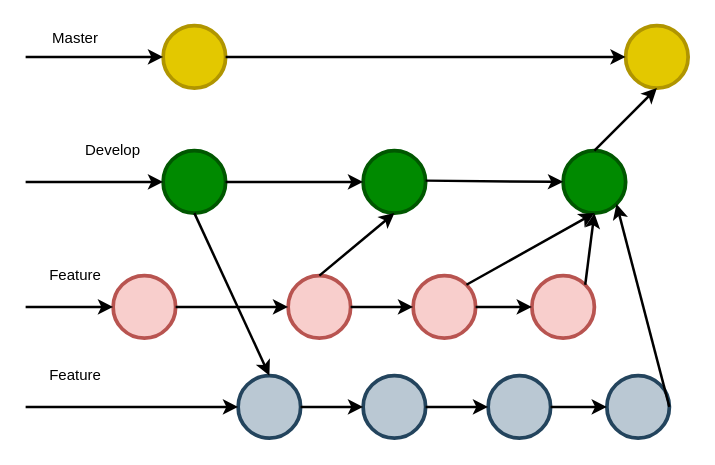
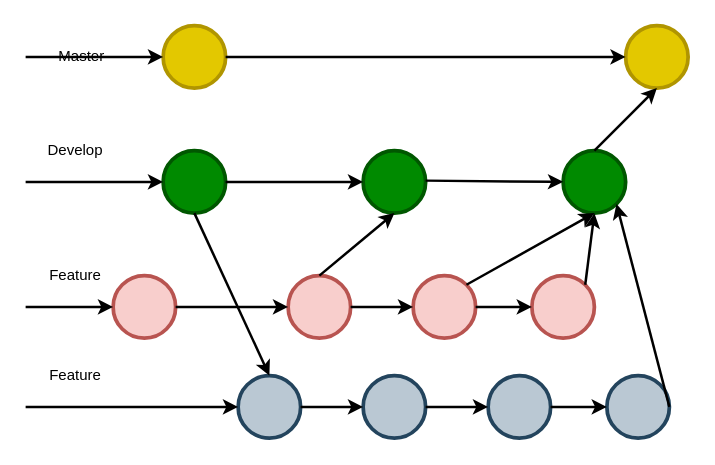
  <mxCell id="0" />
  <mxCell id="1" parent="0" />
  <mxCell id="2" value="" style="ellipse;whiteSpace=wrap;html=1;aspect=fixed;fillColor=#e3c800;strokeColor=#B09500;fontColor=#ffffff;strokeWidth=3;" vertex="1" parent="1"><mxGeometry x="130" y="20" width="50" height="50" as="geometry" /></mxCell>
  <mxCell id="3" value="" style="ellipse;whiteSpace=wrap;html=1;aspect=fixed;fillColor=#e3c800;strokeColor=#B09500;fontColor=#ffffff;strokeWidth=3;" vertex="1" parent="1"><mxGeometry x="500" y="20" width="50" height="50" as="geometry" /></mxCell>
  <mxCell id="4" value="" style="endArrow=classic;html=1;entryX=0;entryY=0.5;entryDx=0;entryDy=0;strokeWidth=2;" edge="1" parent="1" target="2"><mxGeometry width="50" height="50" relative="1" as="geometry"><mxPoint x="20" y="45" as="sourcePoint" /><mxPoint x="180" y="90" as="targetPoint" /><Array as="points"><mxPoint x="90" y="45" /></Array></mxGeometry></mxCell>
  <mxCell id="5" value="" style="endArrow=classic;html=1;strokeWidth=2;entryX=0;entryY=0.5;entryDx=0;entryDy=0;exitX=1;exitY=0.5;exitDx=0;exitDy=0;" edge="1" parent="1" source="2" target="3"><mxGeometry width="50" height="50" relative="1" as="geometry"><mxPoint x="20" y="140" as="sourcePoint" /><mxPoint x="70" y="90" as="targetPoint" /></mxGeometry></mxCell>
  <mxCell id="6" value="" style="ellipse;whiteSpace=wrap;html=1;aspect=fixed;fillColor=#008a00;strokeColor=#005700;fontColor=#ffffff;strokeWidth=3;" vertex="1" parent="1"><mxGeometry x="130" y="120" width="50" height="50" as="geometry" /></mxCell>
  <mxCell id="7" value="" style="ellipse;whiteSpace=wrap;html=1;aspect=fixed;fillColor=#008a00;strokeColor=#005700;fontColor=#ffffff;strokeWidth=3;" vertex="1" parent="1"><mxGeometry x="290" y="120" width="50" height="50" as="geometry" /></mxCell>
  <mxCell id="8" value="" style="ellipse;whiteSpace=wrap;html=1;aspect=fixed;fillColor=#008a00;strokeColor=#005700;fontColor=#ffffff;strokeWidth=3;" vertex="1" parent="1"><mxGeometry x="450" y="120" width="50" height="50" as="geometry" /></mxCell>
  <mxCell id="9" value="" style="endArrow=classic;html=1;strokeWidth=2;entryX=0;entryY=0.5;entryDx=0;entryDy=0;" edge="1" parent="1" target="6"><mxGeometry width="50" height="50" relative="1" as="geometry"><mxPoint x="20" y="145" as="sourcePoint" /><mxPoint x="70" y="190" as="targetPoint" /></mxGeometry></mxCell>
  <mxCell id="10" value="" style="endArrow=classic;html=1;strokeWidth=2;entryX=0;entryY=0.5;entryDx=0;entryDy=0;" edge="1" parent="1"><mxGeometry width="50" height="50" relative="1" as="geometry"><mxPoint x="180" y="145" as="sourcePoint" /><mxPoint x="290" y="145" as="targetPoint" /></mxGeometry></mxCell>
  <mxCell id="11" value="" style="endArrow=classic;html=1;strokeWidth=2;entryX=0;entryY=0.5;entryDx=0;entryDy=0;" edge="1" parent="1" target="8"><mxGeometry width="50" height="50" relative="1" as="geometry"><mxPoint x="340" y="144" as="sourcePoint" /><mxPoint x="420" y="144" as="targetPoint" /></mxGeometry></mxCell>
  <mxCell id="12" value="" style="endArrow=classic;html=1;strokeWidth=2;entryX=0.5;entryY=1;entryDx=0;entryDy=0;exitX=0.5;exitY=0;exitDx=0;exitDy=0;" edge="1" parent="1" source="8" target="3"><mxGeometry width="50" height="50" relative="1" as="geometry"><mxPoint x="10" y="250" as="sourcePoint" /><mxPoint x="60" y="200" as="targetPoint" /></mxGeometry></mxCell>
  <mxCell id="13" value="" style="ellipse;whiteSpace=wrap;html=1;aspect=fixed;fillColor=#f8cecc;strokeColor=#b85450;strokeWidth=3;" vertex="1" parent="1"><mxGeometry x="90" y="220" width="50" height="50" as="geometry" /></mxCell>
  <mxCell id="14" value="" style="ellipse;whiteSpace=wrap;html=1;aspect=fixed;fillColor=#f8cecc;strokeColor=#b85450;strokeWidth=3;" vertex="1" parent="1"><mxGeometry x="230" y="220" width="50" height="50" as="geometry" /></mxCell>
  <mxCell id="15" value="" style="ellipse;whiteSpace=wrap;html=1;aspect=fixed;fillColor=#f8cecc;strokeColor=#b85450;strokeWidth=3;" vertex="1" parent="1"><mxGeometry x="330" y="220" width="50" height="50" as="geometry" /></mxCell>
  <mxCell id="16" value="" style="ellipse;whiteSpace=wrap;html=1;aspect=fixed;fillColor=#f8cecc;strokeColor=#b85450;strokeWidth=3;" vertex="1" parent="1"><mxGeometry x="425" y="220" width="50" height="50" as="geometry" /></mxCell>
  <mxCell id="17" value="" style="endArrow=classic;html=1;strokeWidth=2;entryX=0;entryY=0.5;entryDx=0;entryDy=0;" edge="1" parent="1" target="13"><mxGeometry width="50" height="50" relative="1" as="geometry"><mxPoint x="20" y="245" as="sourcePoint" /><mxPoint x="140" y="155" as="targetPoint" /></mxGeometry></mxCell>
  <mxCell id="18" value="" style="endArrow=classic;html=1;strokeWidth=2;entryX=0;entryY=0.5;entryDx=0;entryDy=0;exitX=1;exitY=0.5;exitDx=0;exitDy=0;" edge="1" parent="1" source="13" target="14"><mxGeometry width="50" height="50" relative="1" as="geometry"><mxPoint x="140" y="290" as="sourcePoint" /><mxPoint x="250" y="290" as="targetPoint" /></mxGeometry></mxCell>
  <mxCell id="19" value="" style="endArrow=classic;html=1;strokeWidth=2;entryX=0;entryY=0.5;entryDx=0;entryDy=0;exitX=1;exitY=0.5;exitDx=0;exitDy=0;" edge="1" parent="1" source="14" target="15"><mxGeometry width="50" height="50" relative="1" as="geometry"><mxPoint x="40" y="265" as="sourcePoint" /><mxPoint x="150" y="265" as="targetPoint" /></mxGeometry></mxCell>
- <mxCell id="20" value="Master" style="text;html=1;strokeColor=none;fillColor=none;align=center;verticalAlign=middle;whiteSpace=wrap;rounded=0;" vertex="1" parent="1"><mxGeometry x="40" y="20" width="40" height="20" as="geometry" /></mxCell>
- <mxCell id="21" value="Develop" style="text;html=1;strokeColor=none;fillColor=none;align=center;verticalAlign=middle;whiteSpace=wrap;rounded=0;" vertex="1" parent="1"><mxGeometry x="70" y="110" width="40" height="20" as="geometry" /></mxCell>
+ <mxCell id="20" value="Master" style="text;html=1;strokeColor=none;fillColor=none;align=center;verticalAlign=middle;whiteSpace=wrap;rounded=0;" vertex="1" parent="1"><mxGeometry x="45" y="35" width="40" height="20" as="geometry" /></mxCell>
+ <mxCell id="21" value="Develop" style="text;html=1;strokeColor=none;fillColor=none;align=center;verticalAlign=middle;whiteSpace=wrap;rounded=0;" vertex="1" parent="1"><mxGeometry x="40" y="110" width="40" height="20" as="geometry" /></mxCell>
  <mxCell id="22" value="Feature" style="text;html=1;strokeColor=none;fillColor=none;align=center;verticalAlign=middle;whiteSpace=wrap;rounded=0;" vertex="1" parent="1"><mxGeometry x="40" y="210" width="40" height="20" as="geometry" /></mxCell>
  <mxCell id="23" value="" style="endArrow=classic;html=1;strokeWidth=2;entryX=0;entryY=0.5;entryDx=0;entryDy=0;exitX=1;exitY=0.5;exitDx=0;exitDy=0;" edge="1" parent="1" source="15" target="16"><mxGeometry width="50" height="50" relative="1" as="geometry"><mxPoint x="290" y="255" as="sourcePoint" /><mxPoint x="340" y="255" as="targetPoint" /></mxGeometry></mxCell>
  <mxCell id="24" value="" style="endArrow=classic;html=1;strokeWidth=2;entryX=0.5;entryY=1;entryDx=0;entryDy=0;exitX=0.5;exitY=0;exitDx=0;exitDy=0;" edge="1" parent="1" source="14" target="7"><mxGeometry width="50" height="50" relative="1" as="geometry"><mxPoint x="300" y="265" as="sourcePoint" /><mxPoint x="350" y="265" as="targetPoint" /></mxGeometry></mxCell>
  <mxCell id="25" value="" style="endArrow=classic;html=1;strokeWidth=2;entryX=0.5;entryY=1;entryDx=0;entryDy=0;exitX=1;exitY=0;exitDx=0;exitDy=0;" edge="1" parent="1" source="15" target="8"><mxGeometry width="50" height="50" relative="1" as="geometry"><mxPoint x="310" y="275" as="sourcePoint" /><mxPoint x="360" y="275" as="targetPoint" /></mxGeometry></mxCell>
  <mxCell id="26" value="" style="ellipse;whiteSpace=wrap;html=1;aspect=fixed;fillColor=#bac8d3;strokeColor=#23445d;strokeWidth=3;" vertex="1" parent="1"><mxGeometry x="190" y="300" width="50" height="50" as="geometry" /></mxCell>
  <mxCell id="27" value="" style="ellipse;whiteSpace=wrap;html=1;aspect=fixed;fillColor=#bac8d3;strokeColor=#23445d;strokeWidth=3;" vertex="1" parent="1"><mxGeometry x="290" y="300" width="50" height="50" as="geometry" /></mxCell>
  <mxCell id="28" value="" style="ellipse;whiteSpace=wrap;html=1;aspect=fixed;fillColor=#bac8d3;strokeColor=#23445d;strokeWidth=3;" vertex="1" parent="1"><mxGeometry x="390" y="300" width="50" height="50" as="geometry" /></mxCell>
  <mxCell id="29" value="" style="ellipse;whiteSpace=wrap;html=1;aspect=fixed;fillColor=#bac8d3;strokeColor=#23445d;strokeWidth=3;" vertex="1" parent="1"><mxGeometry x="485" y="300" width="50" height="50" as="geometry" /></mxCell>
  <mxCell id="30" value="" style="endArrow=classic;html=1;strokeWidth=2;entryX=0;entryY=0.5;entryDx=0;entryDy=0;" edge="1" parent="1" target="26"><mxGeometry width="50" height="50" relative="1" as="geometry"><mxPoint x="20" y="325" as="sourcePoint" /><mxPoint x="200" y="235" as="targetPoint" /></mxGeometry></mxCell>
  <mxCell id="31" value="" style="endArrow=classic;html=1;strokeWidth=2;entryX=0;entryY=0.5;entryDx=0;entryDy=0;exitX=1;exitY=0.5;exitDx=0;exitDy=0;" edge="1" parent="1" source="26" target="27"><mxGeometry width="50" height="50" relative="1" as="geometry"><mxPoint x="200" y="370" as="sourcePoint" /><mxPoint x="310" y="370" as="targetPoint" /></mxGeometry></mxCell>
  <mxCell id="32" value="" style="endArrow=classic;html=1;strokeWidth=2;entryX=0;entryY=0.5;entryDx=0;entryDy=0;exitX=1;exitY=0.5;exitDx=0;exitDy=0;" edge="1" parent="1" source="27" target="28"><mxGeometry width="50" height="50" relative="1" as="geometry"><mxPoint x="100" y="345" as="sourcePoint" /><mxPoint x="210" y="345" as="targetPoint" /></mxGeometry></mxCell>
  <mxCell id="33" value="Feature" style="text;html=1;strokeColor=none;fillColor=none;align=center;verticalAlign=middle;whiteSpace=wrap;rounded=0;" vertex="1" parent="1"><mxGeometry x="40" y="290" width="40" height="20" as="geometry" /></mxCell>
  <mxCell id="34" value="" style="endArrow=classic;html=1;strokeWidth=2;entryX=0;entryY=0.5;entryDx=0;entryDy=0;exitX=1;exitY=0.5;exitDx=0;exitDy=0;" edge="1" parent="1" source="28" target="29"><mxGeometry width="50" height="50" relative="1" as="geometry"><mxPoint x="350" y="335" as="sourcePoint" /><mxPoint x="400" y="335" as="targetPoint" /></mxGeometry></mxCell>
  <mxCell id="35" value="" style="endArrow=classic;html=1;strokeWidth=2;entryX=1;entryY=1;entryDx=0;entryDy=0;" edge="1" parent="1" target="8"><mxGeometry width="50" height="50" relative="1" as="geometry"><mxPoint x="535" y="325" as="sourcePoint" /><mxPoint x="610" y="325" as="targetPoint" /><Array as="points" /></mxGeometry></mxCell>
  <mxCell id="36" value="" style="endArrow=classic;html=1;strokeWidth=2;entryX=0.5;entryY=0;entryDx=0;entryDy=0;exitX=0.5;exitY=1;exitDx=0;exitDy=0;" edge="1" parent="1" source="6" target="26"><mxGeometry width="50" height="50" relative="1" as="geometry"><mxPoint x="10" y="420" as="sourcePoint" /><mxPoint x="60" y="370" as="targetPoint" /></mxGeometry></mxCell>
  <mxCell id="37" value="" style="endArrow=classic;html=1;strokeWidth=2;exitX=1;exitY=0;exitDx=0;exitDy=0;" edge="1" parent="1" source="16"><mxGeometry width="50" height="50" relative="1" as="geometry"><mxPoint x="425" y="220" as="sourcePoint" /><mxPoint x="475" y="170" as="targetPoint" /></mxGeometry></mxCell>
